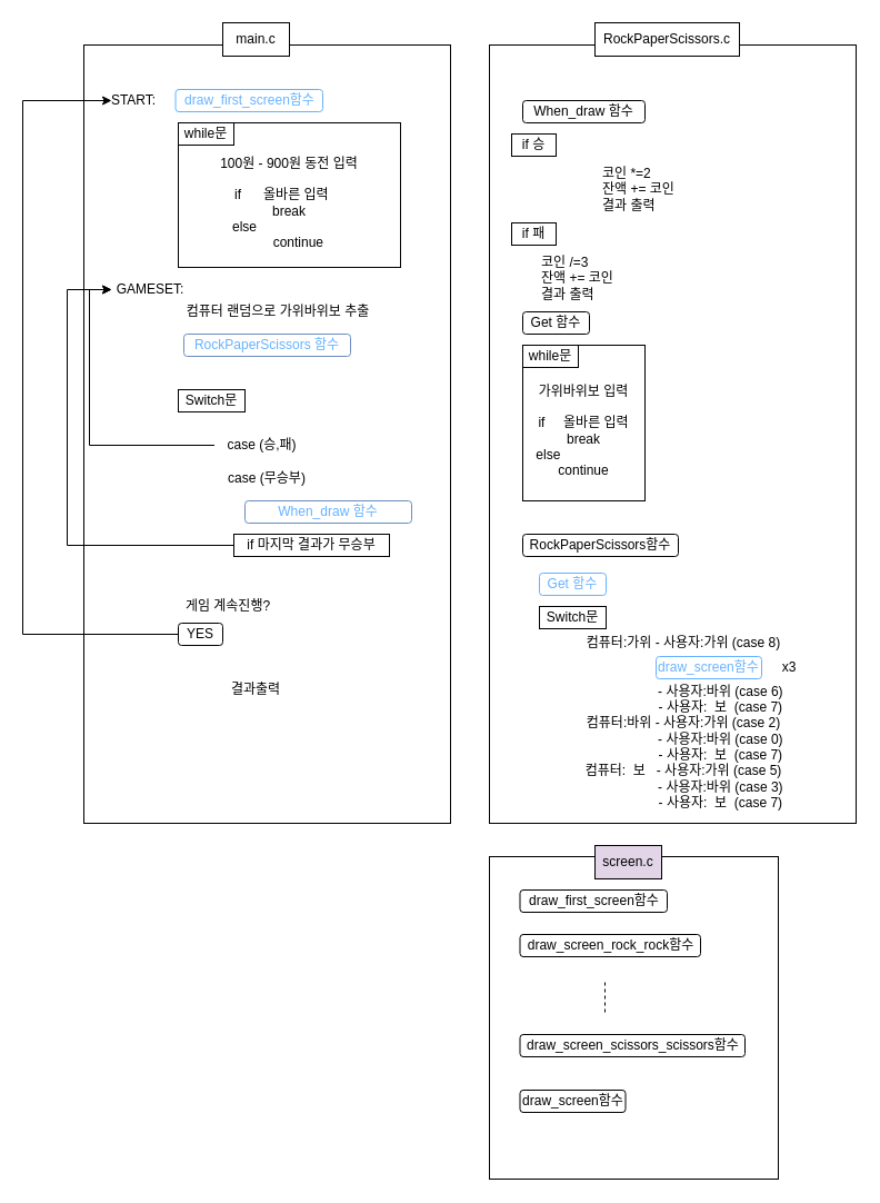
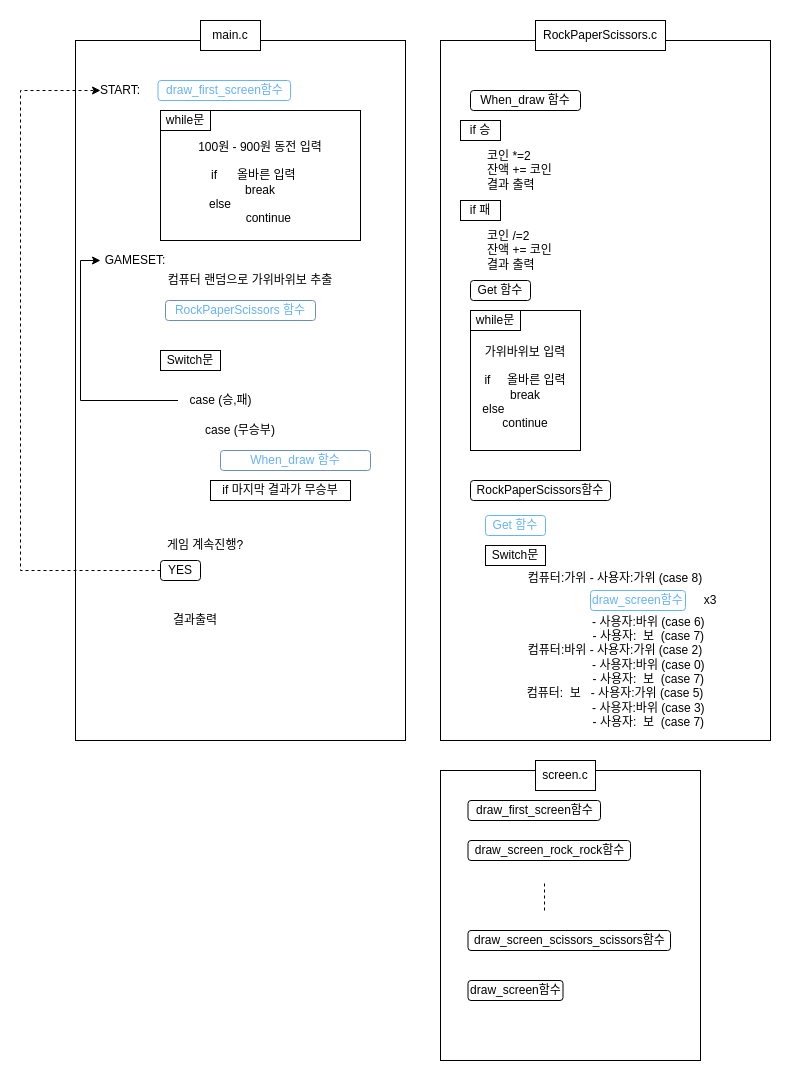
  <mxCell id="0" />
  <mxCell id="1" parent="0" />
  <mxCell id="2" value="" style="rounded=0;whiteSpace=wrap;html=1;direction=south;" vertex="1" parent="1"><mxGeometry x="75" y="40" width="330" height="700" as="geometry" /></mxCell>
  <mxCell id="3" value="main.c" style="whiteSpace=wrap;html=1;" vertex="1" parent="1"><mxGeometry x="200" y="20" width="60" height="30" as="geometry" /></mxCell>
  <mxCell id="4" value="START:" style="text;html=1;strokeColor=none;fillColor=none;align=center;verticalAlign=middle;whiteSpace=wrap;rounded=0;" vertex="1" parent="1"><mxGeometry x="100" y="80" width="40" height="20" as="geometry" /></mxCell>
  <mxCell id="5" value="&lt;br&gt;&lt;span&gt;100원 - 900원 동전 입력&lt;/span&gt;&lt;br&gt;&lt;br&gt;&lt;span&gt;&amp;nbsp; &amp;nbsp; if&amp;nbsp; &amp;nbsp; &amp;nbsp; 올바른 입력&amp;nbsp; &amp;nbsp; &amp;nbsp; &amp;nbsp;&amp;nbsp;&lt;/span&gt;&lt;br&gt;&lt;span&gt;break&lt;/span&gt;&lt;br&gt;&lt;span&gt;else&amp;nbsp; &amp;nbsp; &amp;nbsp; &amp;nbsp; &amp;nbsp; &amp;nbsp; &amp;nbsp; &amp;nbsp; &amp;nbsp; &amp;nbsp; &amp;nbsp; &amp;nbsp;&amp;nbsp;&lt;/span&gt;&lt;br&gt;&lt;span&gt;&amp;nbsp; &amp;nbsp; &amp;nbsp;continue&lt;/span&gt;" style="rounded=0;whiteSpace=wrap;html=1;shadow=0;strokeColor=#000000;" vertex="1" parent="1"><mxGeometry x="160" y="110" width="200" height="130" as="geometry" /></mxCell>
  <mxCell id="6" value="while문" style="text;html=1;align=center;verticalAlign=middle;whiteSpace=wrap;rounded=0;shadow=0;strokeColor=#000000;" vertex="1" parent="1"><mxGeometry x="160" y="110" width="50" height="20" as="geometry" /></mxCell>
  <mxCell id="7" value="GAMESET:" style="text;html=1;strokeColor=none;fillColor=none;align=center;verticalAlign=middle;whiteSpace=wrap;rounded=0;shadow=0;" vertex="1" parent="1"><mxGeometry x="100" y="250" width="70" height="20" as="geometry" /></mxCell>
  <mxCell id="8" value="컴퓨터 랜덤으로 가위바위보 추출" style="text;html=1;strokeColor=none;fillColor=none;align=center;verticalAlign=middle;whiteSpace=wrap;rounded=0;shadow=0;" vertex="1" parent="1"><mxGeometry x="150" y="270" width="200" height="20" as="geometry" /></mxCell>
  <mxCell id="9" value="RockPaperScissors 함수" style="text;html=1;align=center;verticalAlign=middle;whiteSpace=wrap;rounded=1;shadow=0;strokeColor=#6c8ebf;sketch=0;fontColor=#66B2FF;" vertex="1" parent="1"><mxGeometry x="165" y="300" width="150" height="20" as="geometry" /></mxCell>
  <mxCell id="10" value="Switch문" style="text;html=1;fillColor=none;align=center;verticalAlign=middle;whiteSpace=wrap;rounded=0;shadow=0;sketch=0;strokeColor=#000000;" vertex="1" parent="1"><mxGeometry x="160" y="350" width="60" height="20" as="geometry" /></mxCell>
  <mxCell id="11" style="edgeStyle=orthogonalEdgeStyle;rounded=0;orthogonalLoop=1;jettySize=auto;html=1;entryX=0;entryY=0.5;entryDx=0;entryDy=0;fontColor=#000000;" edge="1" parent="1" source="12" target="7"><mxGeometry relative="1" as="geometry" /></mxCell>
- <mxCell id="12" value="case (승,패)" style="text;html=1;strokeColor=none;fillColor=none;align=center;verticalAlign=middle;whiteSpace=wrap;rounded=0;shadow=0;sketch=0;fontColor=#000000;" vertex="1" parent="1"><mxGeometry x="192.5" y="390" width="85" height="20" as="geometry" /></mxCell>
+ <mxCell id="12" value="case (승,패)" style="text;html=1;strokeColor=none;fillColor=none;align=center;verticalAlign=middle;whiteSpace=wrap;rounded=0;shadow=0;sketch=0;fontColor=#000000;" vertex="1" parent="1"><mxGeometry x="177.5" y="390" width="85" height="20" as="geometry" /></mxCell>
  <mxCell id="13" value="case (무승부)" style="text;html=1;strokeColor=none;fillColor=none;align=center;verticalAlign=middle;whiteSpace=wrap;rounded=0;shadow=0;sketch=0;fontColor=#000000;" vertex="1" parent="1"><mxGeometry x="190" y="420" width="100" height="20" as="geometry" /></mxCell>
  <mxCell id="14" value="When_draw 함수" style="text;html=1;align=center;verticalAlign=middle;whiteSpace=wrap;rounded=1;shadow=0;strokeColor=#6c8ebf;sketch=0;fontColor=#66B2FF;" vertex="1" parent="1"><mxGeometry x="220" y="450" width="150" height="20" as="geometry" /></mxCell>
- <mxCell id="15" style="edgeStyle=orthogonalEdgeStyle;rounded=0;orthogonalLoop=1;jettySize=auto;html=1;entryX=0;entryY=0.5;entryDx=0;entryDy=0;fontColor=#000000;" edge="1" parent="1" source="16" target="7"><mxGeometry relative="1" as="geometry"><Array as="points"><mxPoint x="60" y="490" /><mxPoint x="60" y="260" /></Array></mxGeometry></mxCell>
  <mxCell id="16" value="if 마지막 결과가 무승부" style="text;html=1;fillColor=none;align=center;verticalAlign=middle;whiteSpace=wrap;rounded=0;shadow=0;sketch=0;fontColor=#000000;strokeColor=#000000;" vertex="1" parent="1"><mxGeometry x="210" y="480" width="140" height="20" as="geometry" /></mxCell>
  <mxCell id="17" value="게임 계속진행?" style="text;html=1;strokeColor=none;fillColor=none;align=center;verticalAlign=middle;whiteSpace=wrap;rounded=0;shadow=0;sketch=0;fontColor=#000000;" vertex="1" parent="1"><mxGeometry x="160" y="535" width="90" height="20" as="geometry" /></mxCell>
- <mxCell id="18" style="edgeStyle=orthogonalEdgeStyle;rounded=0;orthogonalLoop=1;jettySize=auto;html=1;entryX=0;entryY=0.5;entryDx=0;entryDy=0;fontColor=#000000;" edge="1" parent="1" source="19" target="4"><mxGeometry relative="1" as="geometry"><Array as="points"><mxPoint x="20" y="570" /><mxPoint x="20" y="90" /></Array></mxGeometry></mxCell>
+ <mxCell id="18" style="edgeStyle=orthogonalEdgeStyle;rounded=0;orthogonalLoop=1;jettySize=auto;html=1;entryX=0;entryY=0.5;entryDx=0;entryDy=0;fontColor=#000000;dashed=1;" edge="1" parent="1" source="19" target="4"><mxGeometry relative="1" as="geometry"><Array as="points"><mxPoint x="20" y="570" /><mxPoint x="20" y="90" /></Array></mxGeometry></mxCell>
  <mxCell id="19" value="YES" style="text;html=1;fillColor=none;align=center;verticalAlign=middle;whiteSpace=wrap;rounded=1;shadow=0;sketch=0;fontColor=#000000;strokeColor=#000000;" vertex="1" parent="1"><mxGeometry x="160" y="560" width="40" height="20" as="geometry" /></mxCell>
- <mxCell id="20" value="결과출력" style="text;html=1;strokeColor=none;fillColor=none;align=center;verticalAlign=middle;whiteSpace=wrap;rounded=0;shadow=0;glass=0;sketch=0;fontColor=#000000;" vertex="1" parent="1"><mxGeometry x="200" y="610" width="60" height="20" as="geometry" /></mxCell>
+ <mxCell id="20" value="결과출력" style="text;html=1;strokeColor=none;fillColor=none;align=center;verticalAlign=middle;whiteSpace=wrap;rounded=0;shadow=0;glass=0;sketch=0;fontColor=#000000;" vertex="1" parent="1"><mxGeometry x="165" y="610" width="60" height="20" as="geometry" /></mxCell>
  <mxCell id="21" value="" style="rounded=0;whiteSpace=wrap;html=1;shadow=0;glass=0;sketch=0;strokeColor=#000000;fillColor=none;fontColor=#000000;" vertex="1" parent="1"><mxGeometry x="440" y="40" width="330" height="700" as="geometry" /></mxCell>
  <mxCell id="22" value="RockPaperScissors.c" style="whiteSpace=wrap;html=1;" vertex="1" parent="1"><mxGeometry x="535" y="20" width="130" height="30" as="geometry" /></mxCell>
  <mxCell id="23" value="When_draw 함수" style="text;html=1;align=center;verticalAlign=middle;whiteSpace=wrap;rounded=1;shadow=0;sketch=0;strokeColor=#000000;" vertex="1" parent="1"><mxGeometry x="470" y="90" width="110" height="20" as="geometry" /></mxCell>
- <mxCell id="24" value="코인 *=2&lt;br&gt;&lt;div&gt;&lt;span&gt;잔액 += 코인&lt;/span&gt;&lt;/div&gt;결과 출력" style="text;html=1;fillColor=none;align=left;verticalAlign=middle;whiteSpace=wrap;rounded=0;shadow=0;glass=0;sketch=0;fontColor=#000000;" vertex="1" parent="1"><mxGeometry x="540" y="140" width="80" height="60" as="geometry" /></mxCell>
+ <mxCell id="24" value="코인 *=2&lt;br&gt;&lt;div&gt;&lt;span&gt;잔액 += 코인&lt;/span&gt;&lt;/div&gt;결과 출력" style="text;html=1;fillColor=none;align=left;verticalAlign=middle;whiteSpace=wrap;rounded=0;shadow=0;glass=0;sketch=0;fontColor=#000000;" vertex="1" parent="1"><mxGeometry x="485" y="140" width="80" height="60" as="geometry" /></mxCell>
  <mxCell id="25" value="if 승" style="text;html=1;fillColor=none;align=center;verticalAlign=middle;whiteSpace=wrap;rounded=0;shadow=0;sketch=0;fontColor=#000000;strokeColor=#000000;" vertex="1" parent="1"><mxGeometry x="460" y="120" width="40" height="20" as="geometry" /></mxCell>
  <mxCell id="26" value="if 패" style="text;html=1;fillColor=none;align=center;verticalAlign=middle;whiteSpace=wrap;rounded=0;shadow=0;sketch=0;fontColor=#000000;strokeColor=#000000;" vertex="1" parent="1"><mxGeometry x="460" y="200" width="40" height="20" as="geometry" /></mxCell>
- <mxCell id="27" value="코인 /=3&lt;br&gt;&lt;div&gt;&lt;span&gt;잔액 += 코인&lt;/span&gt;&lt;/div&gt;결과 출력" style="text;html=1;fillColor=none;align=left;verticalAlign=middle;whiteSpace=wrap;rounded=0;shadow=0;glass=0;sketch=0;fontColor=#000000;" vertex="1" parent="1"><mxGeometry x="485" y="220" width="80" height="60" as="geometry" /></mxCell>
+ <mxCell id="27" value="코인 /=2&lt;br&gt;&lt;div&gt;&lt;span&gt;잔액 += 코인&lt;/span&gt;&lt;/div&gt;결과 출력" style="text;html=1;fillColor=none;align=left;verticalAlign=middle;whiteSpace=wrap;rounded=0;shadow=0;glass=0;sketch=0;fontColor=#000000;" vertex="1" parent="1"><mxGeometry x="485" y="220" width="80" height="60" as="geometry" /></mxCell>
  <mxCell id="28" value="Get 함수" style="text;html=1;align=center;verticalAlign=middle;whiteSpace=wrap;rounded=1;shadow=0;sketch=0;strokeColor=#000000;" vertex="1" parent="1"><mxGeometry x="470" y="280" width="60" height="20" as="geometry" /></mxCell>
  <mxCell id="29" value="&lt;br&gt;가위바위보 입력&lt;br&gt;&lt;br&gt;if&amp;nbsp; &amp;nbsp; &amp;nbsp;올바른 입력&lt;br&gt;break&lt;br&gt;else&amp;nbsp; &amp;nbsp; &amp;nbsp; &amp;nbsp; &amp;nbsp; &amp;nbsp; &amp;nbsp; &amp;nbsp; &amp;nbsp; &amp;nbsp;&lt;br&gt;continue" style="rounded=0;whiteSpace=wrap;html=1;shadow=0;strokeColor=#000000;" vertex="1" parent="1"><mxGeometry x="470" y="310" width="110" height="140" as="geometry" /></mxCell>
  <mxCell id="30" value="while문" style="text;html=1;align=center;verticalAlign=middle;whiteSpace=wrap;rounded=0;shadow=0;strokeColor=#000000;" vertex="1" parent="1"><mxGeometry x="470" y="310" width="50" height="20" as="geometry" /></mxCell>
  <mxCell id="31" value="RockPaperScissors함수" style="text;html=1;align=center;verticalAlign=middle;whiteSpace=wrap;rounded=1;shadow=0;sketch=0;strokeColor=#000000;" vertex="1" parent="1"><mxGeometry x="470" y="480" width="140" height="20" as="geometry" /></mxCell>
  <mxCell id="32" value="Get 함수" style="text;html=1;align=center;verticalAlign=middle;whiteSpace=wrap;rounded=1;shadow=0;sketch=0;strokeColor=#66B2FF;fontColor=#66B2FF;" vertex="1" parent="1"><mxGeometry x="485" y="515" width="60" height="20" as="geometry" /></mxCell>
  <mxCell id="33" value="Switch문" style="text;html=1;fillColor=none;align=center;verticalAlign=middle;whiteSpace=wrap;rounded=0;shadow=0;sketch=0;strokeColor=#000000;" vertex="1" parent="1"><mxGeometry x="485" y="545" width="60" height="20" as="geometry" /></mxCell>
  <mxCell id="34" value="컴퓨터:가위 - 사용자:가위 (case 8)&lt;br&gt;&lt;span style=&quot;color: rgba(0 , 0 , 0 , 0) ; font-family: monospace ; font-size: 0px&quot;&gt;&lt;br&gt;%3CmxGraphModel%3E%3Croot%3E%3CmxCell%20id%3D%220%22%2F%3E%3CmxCell%20id%3D%221%22%20parent%3D%220%22%2F%3E%3CmxCell%20id%3D%222%22%20value%3D%22Get%20%ED%95%A8%EC%88%98%22%20style%3D%22text%3Bhtml%3D1%3Balign%3Dcenter%3BverticalAlign%3Dmiddle%3BwhiteSpace%3Dwrap%3Brounded%3D1%3Bshadow%3D0%3Bsketch%3D0%3BstrokeColor%3D%2366B2FF%3BfontColor%3D%2366B2FF%3B%22%20vertex%3D%221%22%20parent%3D%221%22%3E%3CmxGeometry%20x%3D%22485%22%20y%3D%22545%22%20width%3D%2260%22%20height%3D%2220%22%20as%3D%22geometry%22%2F%3E%3C%2FmxCell%3E%3C%2Froot%3E%3C%2FmxGraphModel%3E&lt;/span&gt;&lt;span style=&quot;color: rgba(0 , 0 , 0 , 0) ; font-family: monospace ; font-size: 0px&quot;&gt;%3CmxGraphModel%3E%3Croot%3E%3CmxCell%20id%3D%220%22%2F%3E%3CmxCell%20id%3D%221%22%20parent%3D%220%22%2F%3E%3CmxCell%20id%3D%222%22%20value%3D%22Get%20%ED%95%A8%EC%88%98%22%20style%3D%22text%3Bhtml%3D1%3Balign%3Dcenter%3BverticalAlign%3Dmiddle%3BwhiteSpace%3Dwrap%3Brounded%3D1%3Bshadow%3D0%3Bsketch%3D0%3BstrokeColor%3D%2366B2FF%3BfontColor%3D%2366B2FF%3B%22%20vertex%3D%221%22%20parent%3D%221%22%3E%3CmxGeometry%20x%3D%22485%22%20y%3D%22545%22%20width%3D%2260%22%20height%3D%2220%22%20as%3D%22geometry%22%2F%3E%3C%2FmxCell%3E%3C%2Froot%3E%3C%2FmxGraphModel%3E&lt;/span&gt;&lt;span style=&quot;color: rgba(0 , 0 , 0 , 0) ; font-family: monospace ; font-size: 0px&quot;&gt;%3CmxGraphModel%3E%3Croot%3E%3CmxCell%20id%3D%220%22%2F%3E%3CmxCell%20id%3D%221%22%20parent%3D%220%22%2F%3E%3CmxCell%20id%3D%222%22%20value%3D%22Get%20%ED%95%A8%EC%88%98%22%20style%3D%22text%3Bhtml%3D1%3Balign%3Dcenter%3BverticalAlign%3Dmiddle%3BwhiteSpace%3Dwrap%3Brounded%3D1%3Bshadow%3D0%3Bsketch%3D0%3BstrokeColor%3D%2366B2FF%3BfontColor%3D%2366B2FF%3B%22%20vertex%3D%221%22%20parent%3D%221%22%3E%3CmxGeometry%20x%3D%22485%22%20y%3D%22545%22%20width%3D%2260%22%20height%3D%2220%22%20as%3D%22geometry%22%2F%3E%3C%2FmxCell%3E%3C%2Froot%3E%3C%2FmxGraphModel%3E&lt;/span&gt;&lt;br&gt;&amp;nbsp; &amp;nbsp; &amp;nbsp; &amp;nbsp; &amp;nbsp; &amp;nbsp; &amp;nbsp; &amp;nbsp; &amp;nbsp; &amp;nbsp; - 사용자:바위 (case 6)&lt;br&gt;&amp;nbsp; &amp;nbsp; &amp;nbsp; &amp;nbsp; &amp;nbsp; &amp;nbsp; &amp;nbsp; &amp;nbsp; &amp;nbsp; &amp;nbsp; - 사용자:&amp;nbsp; 보&amp;nbsp; (case 7)&lt;br&gt;컴퓨터:바위&amp;nbsp;- 사용자:가위 (case 2)&lt;br&gt;&amp;nbsp; &amp;nbsp; &amp;nbsp; &amp;nbsp; &amp;nbsp; &amp;nbsp; &amp;nbsp; &amp;nbsp; &amp;nbsp; &amp;nbsp; - 사용자:바위&amp;nbsp;(case 0)&lt;br&gt;&amp;nbsp; &amp;nbsp; &amp;nbsp; &amp;nbsp; &amp;nbsp; &amp;nbsp; &amp;nbsp; &amp;nbsp; &amp;nbsp; &amp;nbsp; - 사용자:&amp;nbsp; 보&amp;nbsp; (case 7)&lt;br&gt;컴퓨터:&amp;nbsp; 보&amp;nbsp;&amp;nbsp; - 사용자:가위 (case 5)&lt;br&gt;&amp;nbsp; &amp;nbsp; &amp;nbsp; &amp;nbsp; &amp;nbsp; &amp;nbsp; &amp;nbsp; &amp;nbsp; &amp;nbsp; &amp;nbsp; - 사용자:바위&amp;nbsp;(case 3)&lt;br&gt;&amp;nbsp; &amp;nbsp; &amp;nbsp; &amp;nbsp; &amp;nbsp; &amp;nbsp; &amp;nbsp; &amp;nbsp; &amp;nbsp; &amp;nbsp; - 사용자:&amp;nbsp; 보&amp;nbsp; (case 7)" style="text;html=1;align=center;verticalAlign=middle;whiteSpace=wrap;rounded=0;shadow=0;glass=0;sketch=0;" vertex="1" parent="1"><mxGeometry x="520" y="570" width="190" height="160" as="geometry" /></mxCell>
  <mxCell id="35" value="draw_screen함수" style="text;html=1;align=center;verticalAlign=middle;whiteSpace=wrap;rounded=1;shadow=0;sketch=0;strokeColor=#66B2FF;fontColor=#66B2FF;" vertex="1" parent="1"><mxGeometry x="590" y="590" width="95" height="20" as="geometry" /></mxCell>
  <mxCell id="36" value="x3" style="text;html=1;strokeColor=none;fillColor=none;align=center;verticalAlign=middle;whiteSpace=wrap;rounded=0;shadow=0;glass=0;sketch=0;fontColor=#000000;" vertex="1" parent="1"><mxGeometry x="690" y="590" width="40" height="20" as="geometry" /></mxCell>
  <mxCell id="37" value="" style="rounded=0;whiteSpace=wrap;html=1;shadow=0;glass=0;sketch=0;strokeColor=#000000;fillColor=none;fontColor=#000000;" vertex="1" parent="1"><mxGeometry x="440" y="770" width="260" height="290" as="geometry" /></mxCell>
- <mxCell id="38" value="screen.c" style="whiteSpace=wrap;html=1;fillColor=#e1d5e7;" vertex="1" parent="1"><mxGeometry x="535" y="760" width="60" height="30" as="geometry" /></mxCell>
+ <mxCell id="38" value="screen.c" style="whiteSpace=wrap;html=1;" vertex="1" parent="1"><mxGeometry x="535" y="760" width="60" height="30" as="geometry" /></mxCell>
  <mxCell id="39" value="draw_screen함수" style="text;html=1;align=center;verticalAlign=middle;whiteSpace=wrap;rounded=1;shadow=0;sketch=0;strokeColor=#000000;" vertex="1" parent="1"><mxGeometry x="467.5" y="980" width="95" height="20" as="geometry" /></mxCell>
  <mxCell id="40" value="draw_first_screen함수" style="text;html=1;align=center;verticalAlign=middle;whiteSpace=wrap;rounded=1;shadow=0;sketch=0;strokeColor=#000000;" vertex="1" parent="1"><mxGeometry x="467.5" y="800" width="132.5" height="20" as="geometry" /></mxCell>
  <mxCell id="41" value="draw_screen_rock_rock함수" style="text;html=1;align=center;verticalAlign=middle;whiteSpace=wrap;rounded=1;shadow=0;sketch=0;strokeColor=#000000;" vertex="1" parent="1"><mxGeometry x="467.5" y="840" width="162.5" height="20" as="geometry" /></mxCell>
  <mxCell id="42" value="draw_screen_scissors_scissors함수" style="text;html=1;align=center;verticalAlign=middle;whiteSpace=wrap;rounded=1;shadow=0;sketch=0;strokeColor=#000000;" vertex="1" parent="1"><mxGeometry x="467.5" y="930" width="202.5" height="20" as="geometry" /></mxCell>
  <mxCell id="43" value="" style="endArrow=none;dashed=1;html=1;fontColor=#000000;" edge="1" parent="1"><mxGeometry width="50" height="50" relative="1" as="geometry"><mxPoint x="544" y="910" as="sourcePoint" /><mxPoint x="544" y="880" as="targetPoint" /></mxGeometry></mxCell>
  <mxCell id="44" value="draw_first_screen함수" style="text;html=1;align=center;verticalAlign=middle;whiteSpace=wrap;rounded=1;shadow=0;sketch=0;fontColor=#66B2FF;strokeColor=#66B2FF;" vertex="1" parent="1"><mxGeometry x="157.5" y="80" width="132.5" height="20" as="geometry" /></mxCell>
